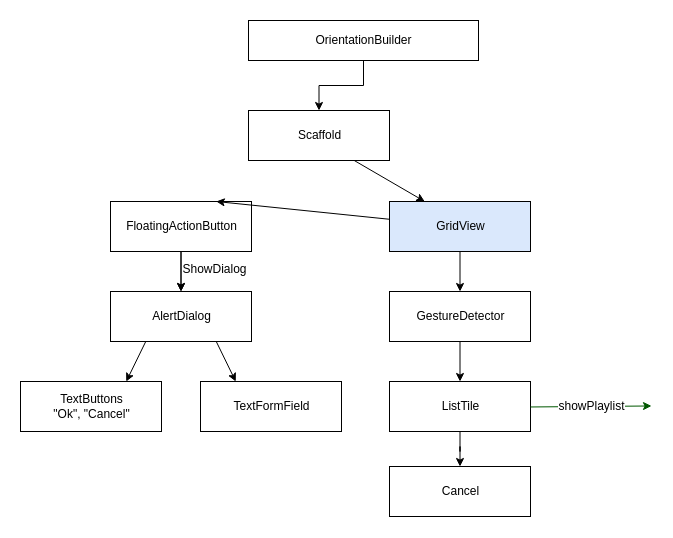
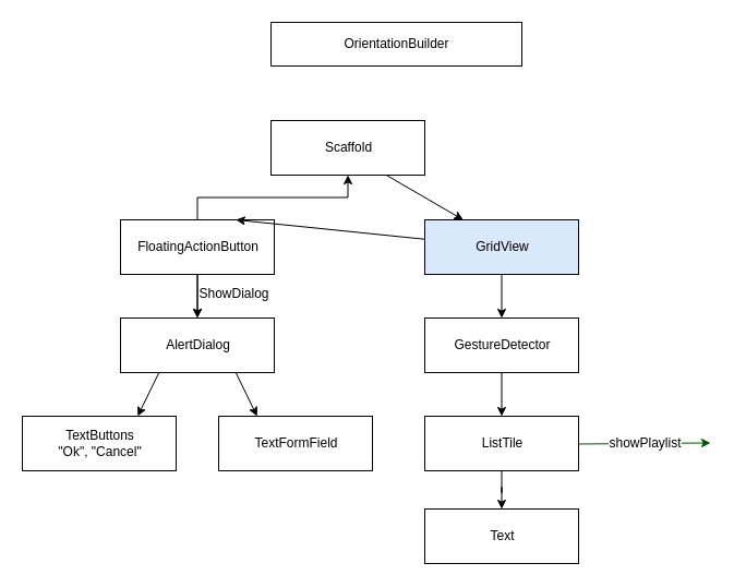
  <mxCell id="0" />
  <mxCell id="1" parent="0" />
  <mxCell id="2" value="OrientationBuilder" style="html=1;" vertex="1" parent="1"><mxGeometry x="248" y="20" width="230" height="40" as="geometry" /></mxCell>
- <mxCell id="3" value="" style="edgeStyle=orthogonalEdgeStyle;rounded=0;orthogonalLoop=1;jettySize=auto;html=1;fontSize=12;startArrow=classic;startFill=1;endArrow=none;endFill=0;" edge="1" parent="1" source="4" target="2"><mxGeometry relative="1" as="geometry" /></mxCell>
+ <mxCell id="3" value="" style="edgeStyle=orthogonalEdgeStyle;rounded=0;orthogonalLoop=1;jettySize=auto;html=1;fontSize=12;startArrow=classic;startFill=1;endArrow=none;endFill=0;" edge="1" parent="1" source="4" target="22"><mxGeometry relative="1" as="geometry" /></mxCell>
  <mxCell id="4" value="Scaffold" style="html=1;" vertex="1" parent="1"><mxGeometry x="248" y="110" width="141" height="50" as="geometry" /></mxCell>
  <mxCell id="5" style="edgeStyle=none;rounded=0;orthogonalLoop=1;jettySize=auto;html=1;fontSize=12;startArrow=classic;startFill=1;endArrow=none;endFill=0;" edge="1" parent="1" source="6"><mxGeometry relative="1" as="geometry"><mxPoint x="459.5" y="241" as="targetPoint" /></mxGeometry></mxCell>
  <mxCell id="6" value="GestureDetector" style="html=1;" vertex="1" parent="1"><mxGeometry x="389" y="291" width="141" height="50" as="geometry" /></mxCell>
  <mxCell id="7" value="ListTile" style="html=1;" vertex="1" parent="1"><mxGeometry x="389" y="381" width="141" height="50" as="geometry" /></mxCell>
  <mxCell id="8" style="edgeStyle=orthogonalEdgeStyle;rounded=0;orthogonalLoop=1;jettySize=auto;html=1;fontSize=12;startArrow=classic;startFill=1;endArrow=none;endFill=0;" edge="1" parent="1" source="9" target="7"><mxGeometry relative="1" as="geometry" /></mxCell>
- <mxCell id="9" value="Cancel" style="html=1;" vertex="1" parent="1"><mxGeometry x="389" y="466" width="141" height="50" as="geometry" /></mxCell>
+ <mxCell id="9" value="Text" style="html=1;" vertex="1" parent="1"><mxGeometry x="389" y="466" width="141" height="50" as="geometry" /></mxCell>
  <mxCell id="10" value="" style="endArrow=classic;html=1;rounded=0;fontSize=14;exitX=0.5;exitY=1;exitDx=0;exitDy=0;entryX=0.5;entryY=0;entryDx=0;entryDy=0;" edge="1" parent="1" source="6" target="7"><mxGeometry width="50" height="50" relative="1" as="geometry"><mxPoint x="819" y="431" as="sourcePoint" /><mxPoint x="819" y="481" as="targetPoint" /></mxGeometry></mxCell>
  <mxCell id="11" style="edgeStyle=none;rounded=0;orthogonalLoop=1;jettySize=auto;html=1;entryX=0.75;entryY=1;entryDx=0;entryDy=0;fontSize=12;startArrow=classic;startFill=1;endArrow=none;endFill=0;exitX=0.25;exitY=0;exitDx=0;exitDy=0;" edge="1" parent="1" source="12" target="4"><mxGeometry relative="1" as="geometry" /></mxCell>
  <mxCell id="12" value="GridView" style="html=1;fillColor=#dae8fc;" vertex="1" parent="1"><mxGeometry x="389" y="201" width="141" height="50" as="geometry" /></mxCell>
  <mxCell id="13" value="" style="endArrow=classic;html=1;rounded=0;fontSize=12;exitX=1;exitY=0.5;exitDx=0;exitDy=0;fillColor=#008a00;strokeColor=#005700;" edge="1" parent="1"><mxGeometry relative="1" as="geometry"><mxPoint x="530" y="406.47" as="sourcePoint" /><mxPoint x="651" y="405.47" as="targetPoint" /></mxGeometry></mxCell>
  <mxCell id="14" value="showPlaylist" style="edgeLabel;resizable=0;html=1;align=center;verticalAlign=middle;fontSize=12;" connectable="0" vertex="1" parent="13"><mxGeometry relative="1" as="geometry" /></mxCell>
  <mxCell id="15" style="edgeStyle=none;rounded=0;orthogonalLoop=1;jettySize=auto;html=1;fontSize=12;startArrow=classic;startFill=1;endArrow=none;endFill=0;" edge="1" parent="1" source="17"><mxGeometry relative="1" as="geometry"><mxPoint x="180.5" y="241" as="targetPoint" /></mxGeometry></mxCell>
  <mxCell id="16" value="" style="edgeStyle=none;rounded=0;orthogonalLoop=1;jettySize=auto;html=1;fontSize=12;startArrow=classic;startFill=1;endArrow=none;endFill=0;" edge="1" parent="1" source="17" target="22"><mxGeometry relative="1" as="geometry" /></mxCell>
  <mxCell id="17" value="AlertDialog" style="html=1;" vertex="1" parent="1"><mxGeometry x="110" y="291" width="141" height="50" as="geometry" /></mxCell>
  <mxCell id="18" value="TextFormField" style="html=1;" vertex="1" parent="1"><mxGeometry x="200" y="381" width="141" height="50" as="geometry" /></mxCell>
  <mxCell id="19" style="rounded=0;orthogonalLoop=1;jettySize=auto;html=1;fontSize=12;startArrow=classic;startFill=1;endArrow=none;endFill=0;entryX=0.25;entryY=1;entryDx=0;entryDy=0;exitX=0.75;exitY=0;exitDx=0;exitDy=0;" edge="1" parent="1" source="20" target="17"><mxGeometry relative="1" as="geometry"><mxPoint x="90.474" y="341" as="targetPoint" /></mxGeometry></mxCell>
  <mxCell id="20" value="&lt;div&gt;TextButtons&lt;/div&gt;&lt;div&gt;&quot;Ok&quot;, &quot;Cancel&quot;&lt;br&gt;&lt;/div&gt;" style="html=1;" vertex="1" parent="1"><mxGeometry x="20" y="381" width="141" height="50" as="geometry" /></mxCell>
  <mxCell id="21" value="" style="endArrow=classic;html=1;rounded=0;fontSize=14;exitX=0.75;exitY=1;exitDx=0;exitDy=0;entryX=0.25;entryY=0;entryDx=0;entryDy=0;" edge="1" parent="1" source="17" target="18"><mxGeometry width="50" height="50" relative="1" as="geometry"><mxPoint x="270.5" y="341" as="sourcePoint" /><mxPoint x="270" y="380" as="targetPoint" /></mxGeometry></mxCell>
  <mxCell id="22" value="FloatingActionButton" style="html=1;" vertex="1" parent="1"><mxGeometry x="110" y="201" width="141" height="50" as="geometry" /></mxCell>
  <mxCell id="23" style="edgeStyle=none;rounded=0;orthogonalLoop=1;jettySize=auto;html=1;fontSize=12;startArrow=classic;startFill=1;endArrow=none;endFill=0;exitX=0.75;exitY=0;exitDx=0;exitDy=0;" edge="1" parent="1" source="22" target="12"><mxGeometry relative="1" as="geometry"><mxPoint x="434.25" y="211" as="sourcePoint" /><mxPoint x="363.75" y="170" as="targetPoint" /></mxGeometry></mxCell>
  <mxCell id="24" value="ShowDialog" style="text;html=1;align=center;verticalAlign=middle;resizable=0;points=[];autosize=1;strokeColor=none;fillColor=none;fontSize=12;" vertex="1" parent="1"><mxGeometry x="174" y="259" width="80" height="20" as="geometry" /></mxCell>
